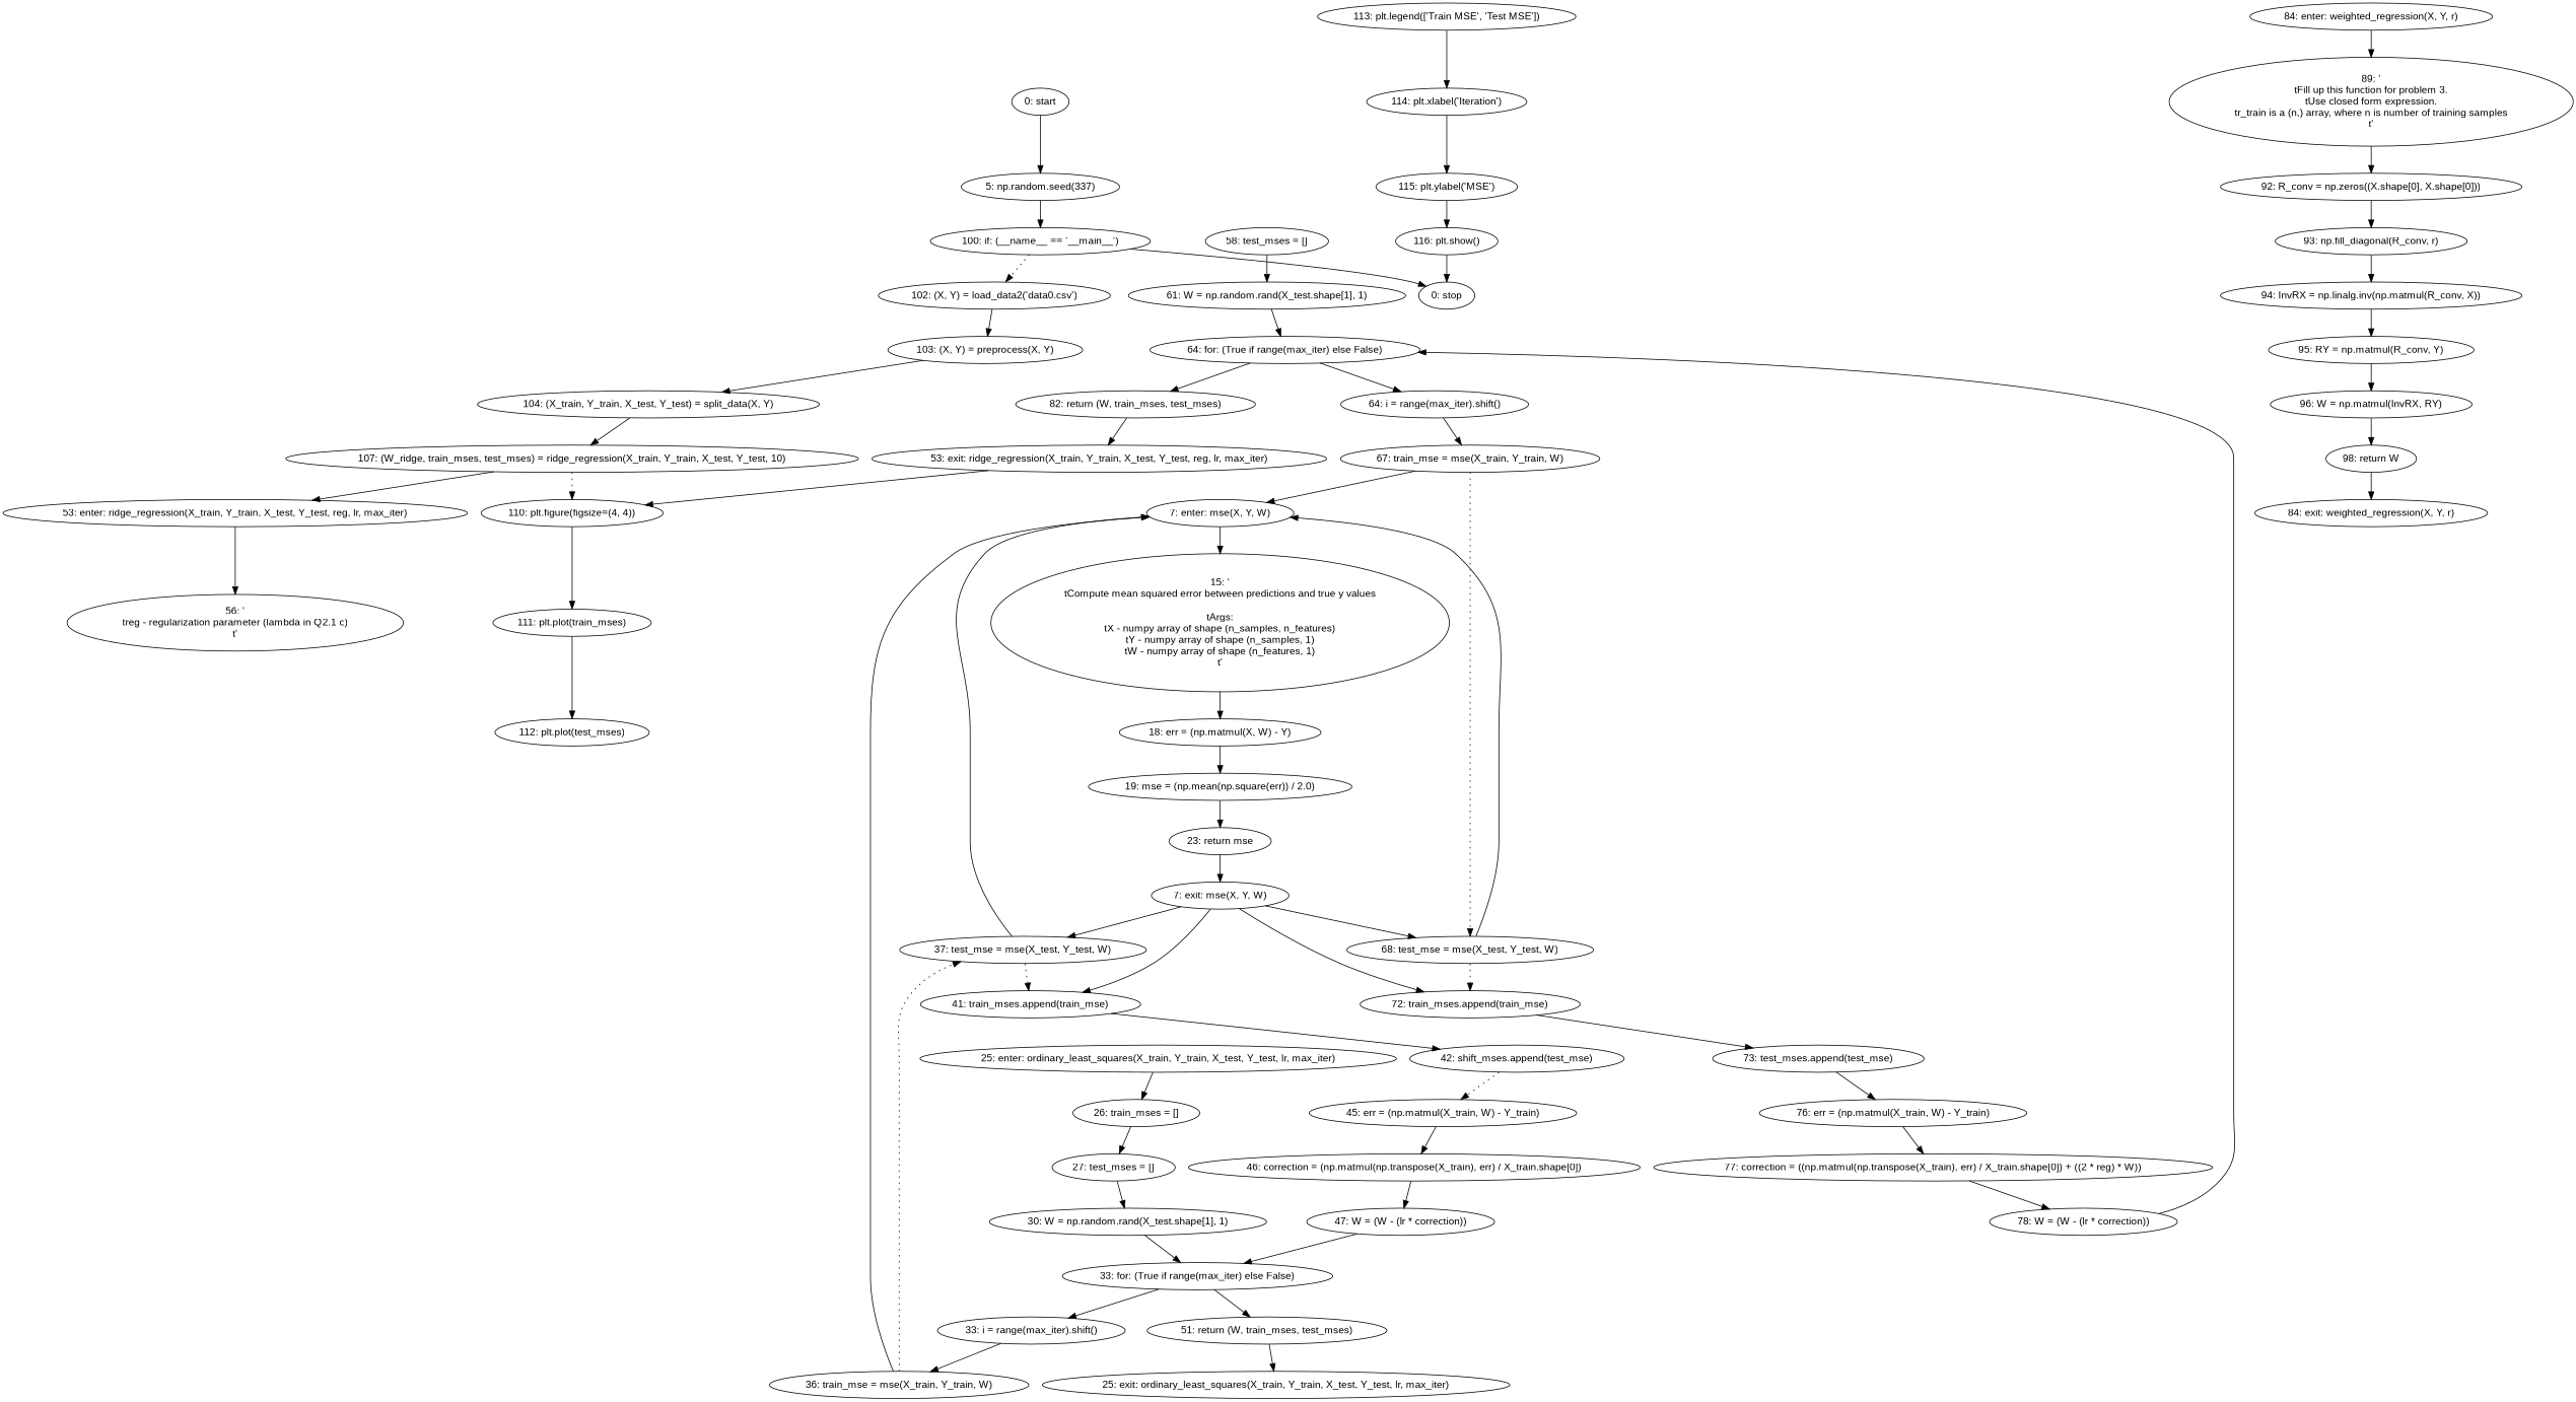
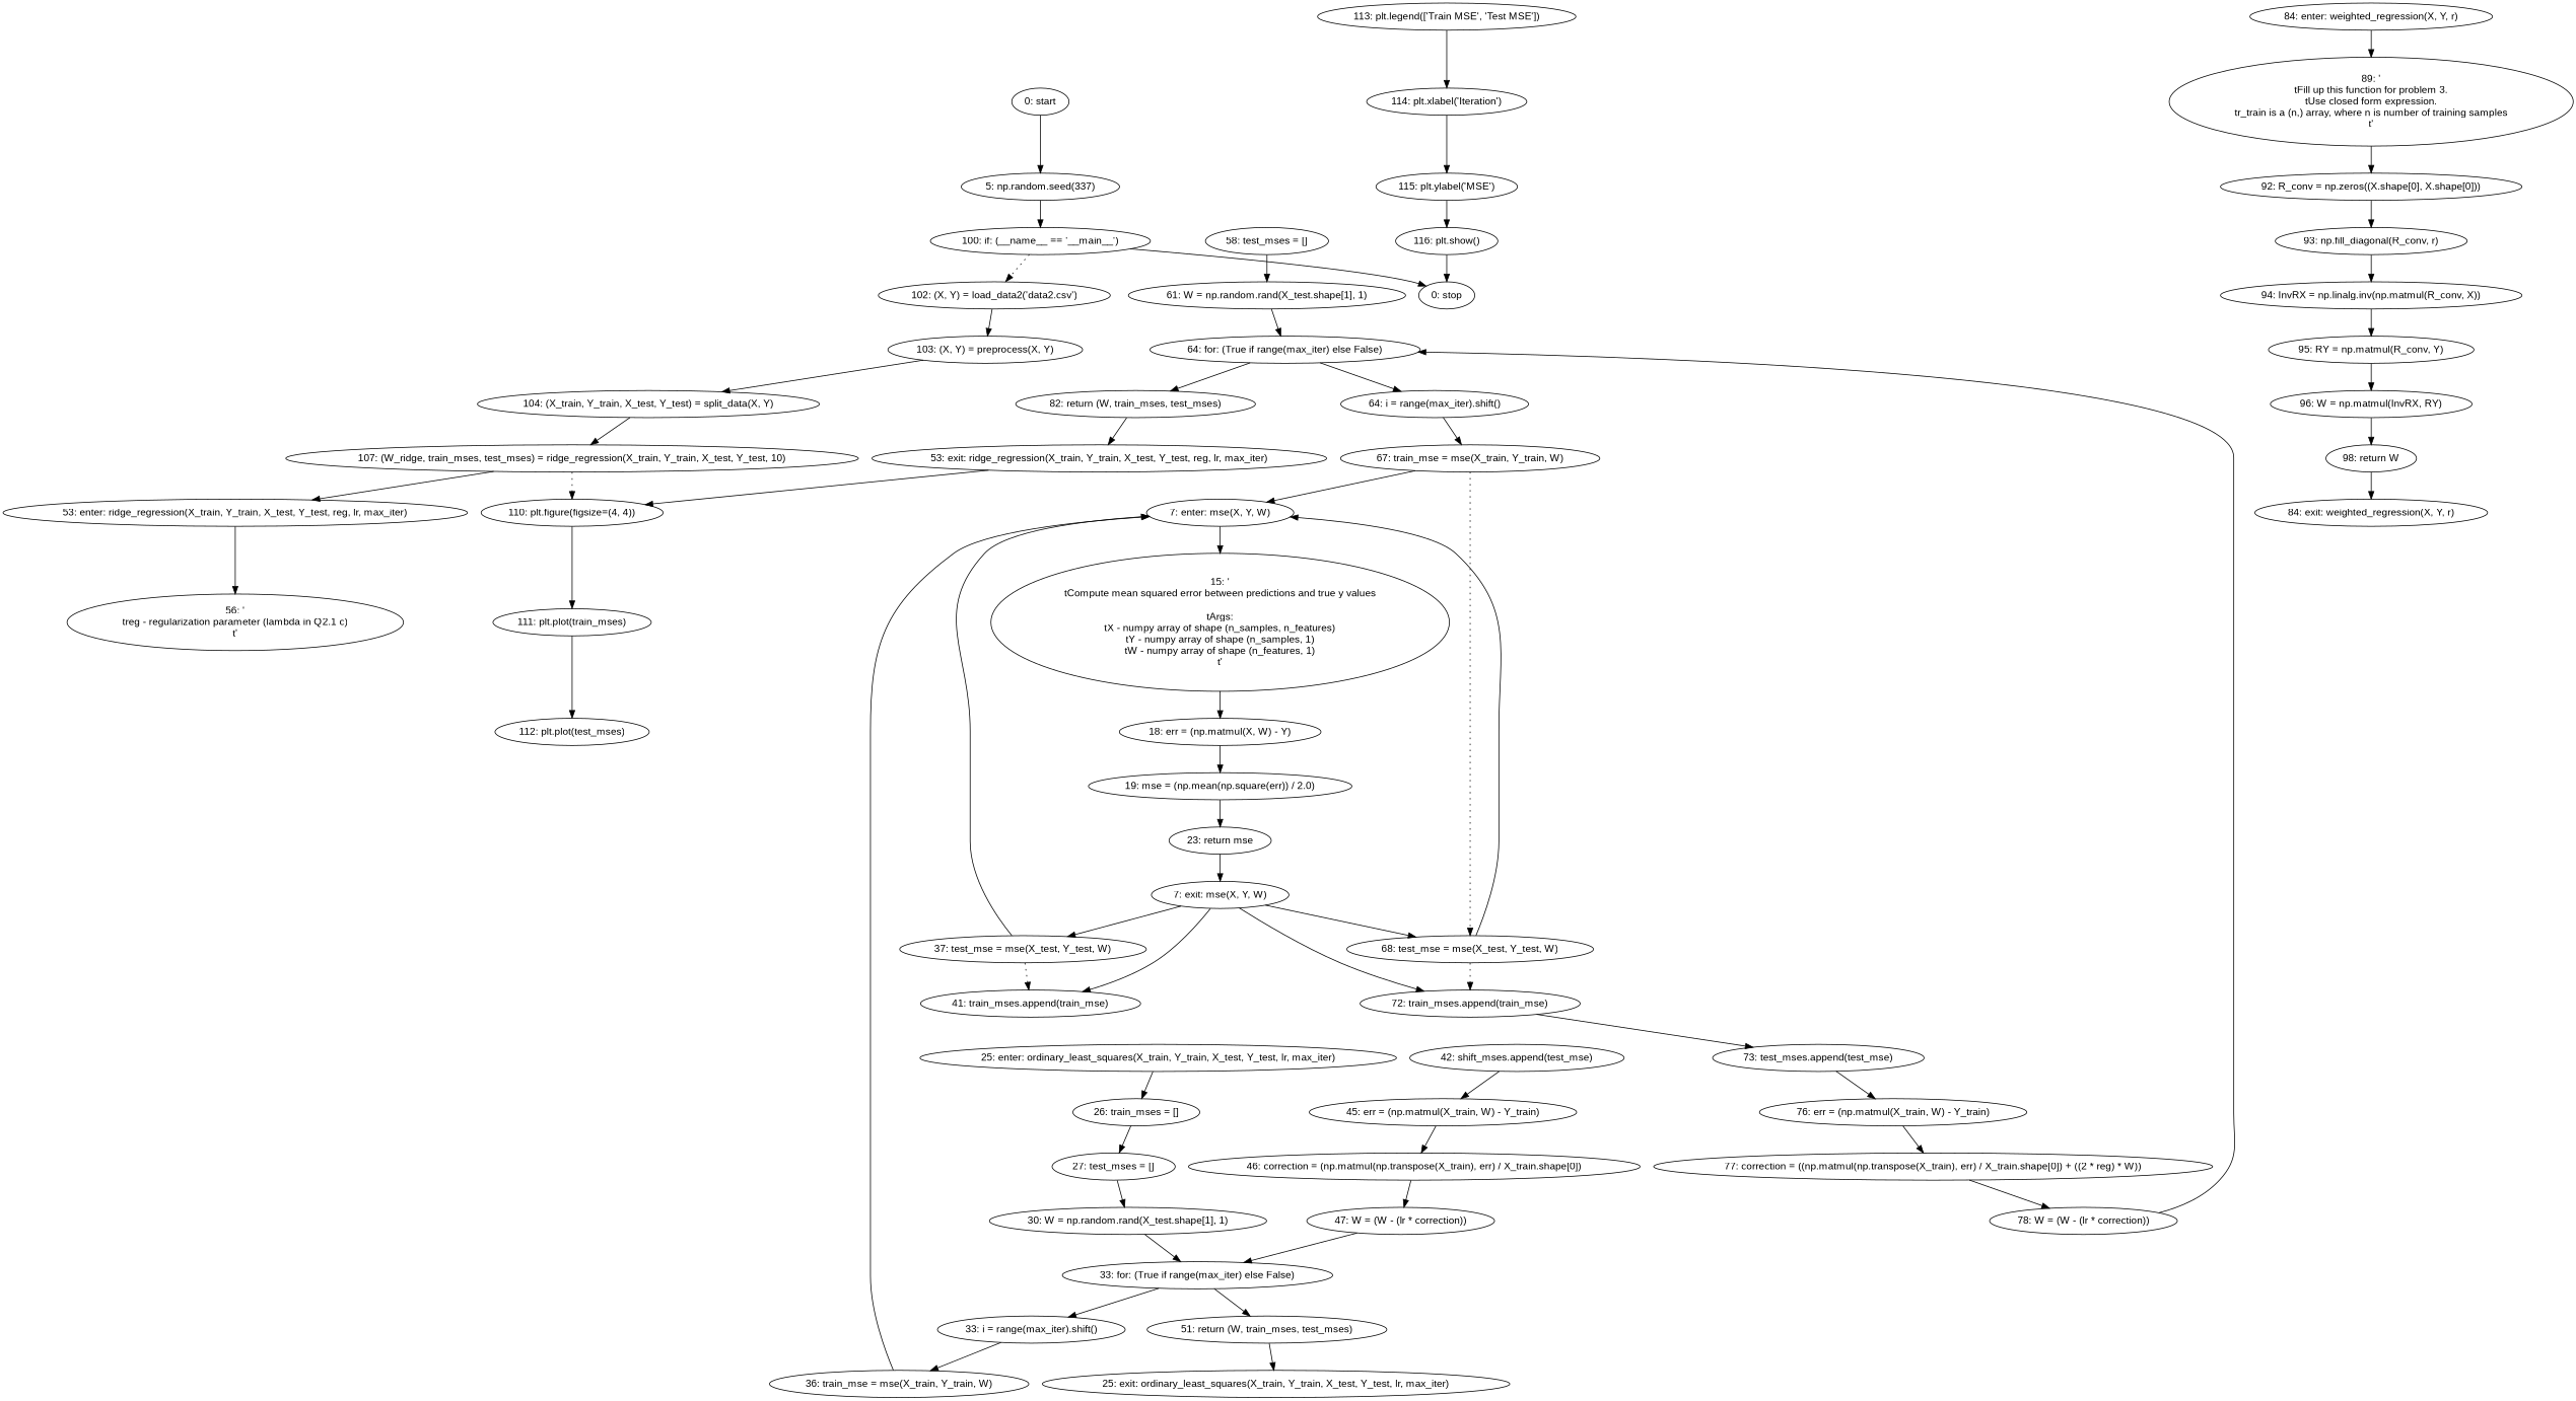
  strict digraph {
    fontname="Liberation Sans"
    node [fontname="Liberation Sans"]
    edge [fontname="Liberation Sans"]
    n1 [label="0: start"]
    n2 [label="5: np.random.seed(337)"]
    n3 [label="100: if: (__name__ == '__main__')"]
-   n4 [label="102: (X, Y) = load_data2('data0.csv')"]
+   n4 [label="102: (X, Y) = load_data2('data2.csv')"]
    n5 [label="0: stop"]
    n6 [label="103: (X, Y) = preprocess(X, Y)"]
    n7 [label="104: (X_train, Y_train, X_test, Y_test) = split_data(X, Y)"]
    n8 [label="7: enter: mse(X, Y, W)"]
    n9 [label="15: '\n\tCompute mean squared error between predictions and true y values\n\n\tArgs:\n\tX - numpy array of shape (n_samples, n_features)\n\tY - numpy array of shape (n_samples, 1)\n\tW - numpy array of shape (n_features, 1)\n\t'"]
    n10 [label="18: err = (np.matmul(X, W) - Y)"]
    n11 [label="19: mse = (np.mean(np.square(err)) / 2.0)"]
    n12 [label="23: return mse"]
    n13 [label="36: train_mse = mse(X_train, Y_train, W)"]
    n14 [label="37: test_mse = mse(X_test, Y_test, W)"]
    n15 [label="41: train_mses.append(train_mse)"]
    n16 [label="42: shift_mses.append(test_mse)"]
    n17 [label="45: err = (np.matmul(X_train, W) - Y_train)"]
    n18 [label="46: correction = (np.matmul(np.transpose(X_train), err) / X_train.shape[0])"]
    n19 [label="67: train_mse = mse(X_train, Y_train, W)"]
    n20 [label="68: test_mse = mse(X_test, Y_test, W)"]
    n21 [label="72: train_mses.append(train_mse)"]
    n22 [label="73: test_mses.append(test_mse)"]
    n23 [label="76: err = (np.matmul(X_train, W) - Y_train)"]
    n24 [label="77: correction = ((np.matmul(np.transpose(X_train), err) / X_train.shape[0]) + ((2 * reg) * W))"]
    n25 [label="7: exit: mse(X, Y, W)"]
    n26 [label="25: enter: ordinary_least_squares(X_train, Y_train, X_test, Y_test, lr, max_iter)"]
    n27 [label="26: train_mses = []"]
    n28 [label="27: test_mses = []"]
    n29 [label="30: W = np.random.rand(X_test.shape[1], 1)"]
    n30 [label="33: for: (True if range(max_iter) else False)"]
    n31 [label="25: exit: ordinary_least_squares(X_train, Y_train, X_test, Y_test, lr, max_iter)"]
    n32 [label="51: return (W, train_mses, test_mses)"]
    n33 [label="33: i = range(max_iter).shift()"]
    n34 [label="47: W = (W - (lr * correction))"]
    n35 [label="53: enter: ridge_regression(X_train, Y_train, X_test, Y_test, reg, lr, max_iter)"]
    n36 [label="56: '\n\treg - regularization parameter (lambda in Q2.1 c)\n\t'"]
    n37 [label="58: test_mses = []"]
    n38 [label="61: W = np.random.rand(X_test.shape[1], 1)"]
    n39 [label="107: (W_ridge, train_mses, test_mses) = ridge_regression(X_train, Y_train, X_test, Y_test, 10)"]
    n40 [label="110: plt.figure(figsize=(4, 4))"]
    n41 [label="111: plt.plot(train_mses)"]
    n42 [label="112: plt.plot(test_mses)"]
    n43 [label="53: exit: ridge_regression(X_train, Y_train, X_test, Y_test, reg, lr, max_iter)"]
    n44 [label="82: return (W, train_mses, test_mses)"]
    n45 [label="64: for: (True if range(max_iter) else False)"]
    n46 [label="64: i = range(max_iter).shift()"]
    n47 [label="78: W = (W - (lr * correction))"]
    n48 [label="84: enter: weighted_regression(X, Y, r)"]
    n49 [label="89: '\n\tFill up this function for problem 3.\n\tUse closed form expression.\n\tr_train is a (n,) array, where n is number of training samples\n\t'"]
    n50 [label="92: R_conv = np.zeros((X.shape[0], X.shape[0]))"]
    n51 [label="93: np.fill_diagonal(R_conv, r)"]
    n52 [label="94: InvRX = np.linalg.inv(np.matmul(R_conv, X))"]
    n53 [label="84: exit: weighted_regression(X, Y, r)"]
    n54 [label="98: return W"]
    n55 [label="95: RY = np.matmul(R_conv, Y)"]
    n56 [label="96: W = np.matmul(InvRX, RY)"]
    n57 [label="113: plt.legend(['Train MSE', 'Test MSE'])"]
    n58 [label="114: plt.xlabel('Iteration')"]
    n59 [label="115: plt.ylabel('MSE')"]
    n60 [label="116: plt.show()"]
    n1 -> n2
    n2 -> n3
    n3 -> n4 [style=dotted]
    n3 -> n5
    n4 -> n6
    n6 -> n7
    n7 -> n39
    n8 -> n9
    n9 -> n10
    n10 -> n11
    n11 -> n12
    n12 -> n25
    n13 -> n8
-   n13 -> n14 [style=dotted weight=100]
    n14 -> n8
    n14 -> n15 [style=dotted weight=100]
-   n15 -> n16
-   n16 -> n17 [style=dotted]
+   n16 -> n17
    n17 -> n18
    n18 -> n34
    n19 -> n8
    n19 -> n20 [style=dotted weight=100]
    n20 -> n8
    n20 -> n21 [style=dotted weight=100]
    n21 -> n22
    n22 -> n23
    n23 -> n24
    n24 -> n47
    n25 -> n14
    n25 -> n15
    n25 -> n20
    n25 -> n21
    n26 -> n27
    n27 -> n28
    n28 -> n29
    n29 -> n30
    n30 -> n32
    n30 -> n33
    n32 -> n31
    n33 -> n13
    n34 -> n30
    n35 -> n36
    n37 -> n38
    n38 -> n45
    n39 -> n35
    n39 -> n40 [style=dotted weight=100]
    n40 -> n41
    n41 -> n42
    n43 -> n40
    n44 -> n43
    n45 -> n44
    n45 -> n46
    n46 -> n19
    n47 -> n45
    n48 -> n49
    n49 -> n50
    n50 -> n51
    n51 -> n52
    n52 -> n55
    n54 -> n53
    n55 -> n56
    n56 -> n54
    n57 -> n58
    n58 -> n59
    n59 -> n60
    n60 -> n5
  }
